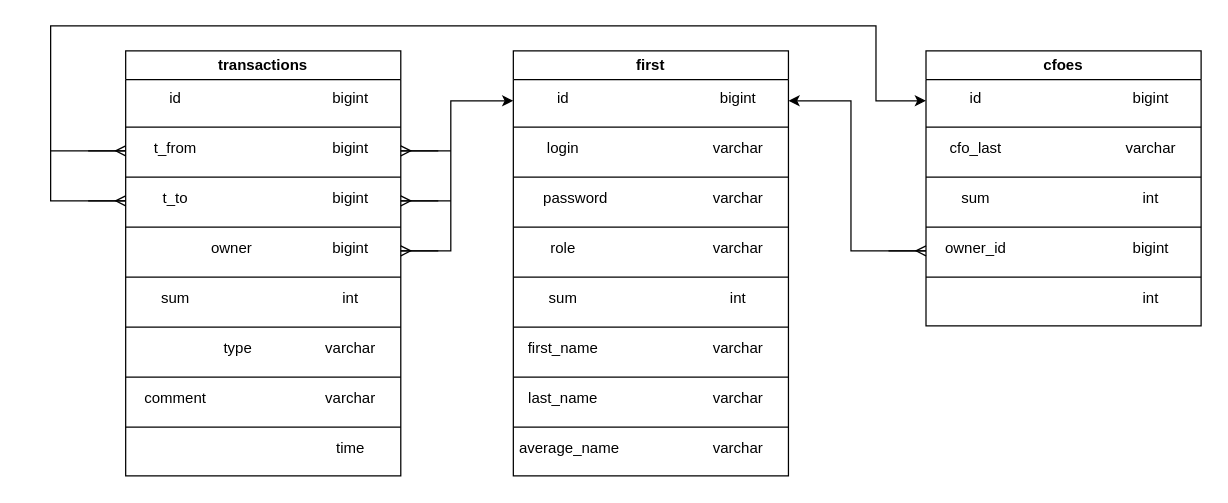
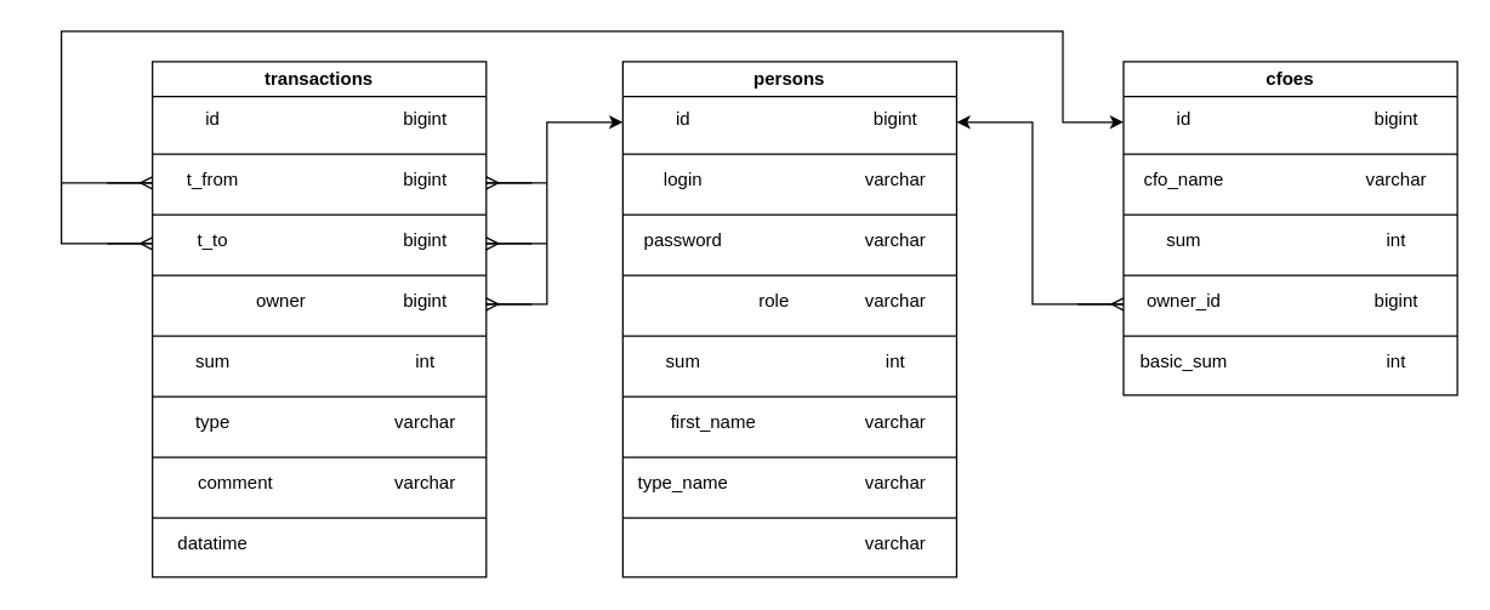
  <mxCell id="0" />
  <mxCell id="1" parent="0" />
  <mxCell id="2" value="transactions" style="swimlane;whiteSpace=wrap;html=1;" vertex="1" parent="1"><mxGeometry x="100" y="40" width="220" height="340" as="geometry" /></mxCell>
  <mxCell id="3" value="bigint&lt;div&gt;&lt;br/&gt;&lt;/div&gt;" style="text;html=1;align=center;verticalAlign=middle;whiteSpace=wrap;rounded=0;" vertex="1" parent="2"><mxGeometry x="150" y="30" width="60" height="30" as="geometry" /></mxCell>
  <mxCell id="4" value="id&lt;div&gt;&lt;br&gt;&lt;/div&gt;" style="text;html=1;align=center;verticalAlign=middle;whiteSpace=wrap;rounded=0;" vertex="1" parent="2"><mxGeometry x="10" y="30" width="60" height="30" as="geometry" /></mxCell>
  <mxCell id="5" value="bigint&lt;div&gt;&lt;br/&gt;&lt;/div&gt;" style="text;html=1;align=center;verticalAlign=middle;whiteSpace=wrap;rounded=0;" vertex="1" parent="2"><mxGeometry x="150" y="70" width="60" height="30" as="geometry" /></mxCell>
  <mxCell id="6" value="t_from&lt;br&gt;&lt;div&gt;&lt;br&gt;&lt;/div&gt;" style="text;html=1;align=center;verticalAlign=middle;whiteSpace=wrap;rounded=0;" vertex="1" parent="2"><mxGeometry x="10" y="70" width="60" height="30" as="geometry" /></mxCell>
  <mxCell id="7" value="" style="endArrow=none;html=1;rounded=0;" edge="1" parent="2"><mxGeometry width="50" height="50" relative="1" as="geometry"><mxPoint y="101" as="sourcePoint" /><mxPoint x="220" y="101" as="targetPoint" /></mxGeometry></mxCell>
  <mxCell id="8" value="bigint&lt;div&gt;&lt;br/&gt;&lt;/div&gt;" style="text;html=1;align=center;verticalAlign=middle;whiteSpace=wrap;rounded=0;" vertex="1" parent="2"><mxGeometry x="150" y="110" width="60" height="30" as="geometry" /></mxCell>
  <mxCell id="9" value="t_to&lt;br&gt;&lt;div&gt;&lt;br&gt;&lt;/div&gt;" style="text;html=1;align=center;verticalAlign=middle;whiteSpace=wrap;rounded=0;" vertex="1" parent="2"><mxGeometry x="10" y="110" width="60" height="30" as="geometry" /></mxCell>
  <mxCell id="10" value="" style="endArrow=none;html=1;rounded=0;" edge="1" parent="2"><mxGeometry width="50" height="50" relative="1" as="geometry"><mxPoint y="141" as="sourcePoint" /><mxPoint x="220" y="141" as="targetPoint" /></mxGeometry></mxCell>
  <mxCell id="11" value="bigint&lt;div&gt;&lt;br/&gt;&lt;/div&gt;" style="text;html=1;align=center;verticalAlign=middle;whiteSpace=wrap;rounded=0;" vertex="1" parent="2"><mxGeometry x="150" y="150" width="60" height="30" as="geometry" /></mxCell>
  <mxCell id="12" value="owner&lt;br&gt;&lt;div&gt;&lt;br&gt;&lt;/div&gt;" style="text;html=1;align=center;verticalAlign=middle;whiteSpace=wrap;rounded=0;" vertex="1" parent="2"><mxGeometry x="55" y="150" width="60" height="30" as="geometry" /></mxCell>
  <mxCell id="13" value="" style="endArrow=none;html=1;rounded=0;" edge="1" parent="2"><mxGeometry width="50" height="50" relative="1" as="geometry"><mxPoint y="181" as="sourcePoint" /><mxPoint x="220" y="181" as="targetPoint" /></mxGeometry></mxCell>
  <mxCell id="14" value="int&lt;div&gt;&lt;br&gt;&lt;/div&gt;" style="text;html=1;align=center;verticalAlign=middle;whiteSpace=wrap;rounded=0;" vertex="1" parent="2"><mxGeometry x="150" y="190" width="60" height="30" as="geometry" /></mxCell>
  <mxCell id="15" value="sum&lt;br&gt;&lt;div&gt;&lt;br&gt;&lt;/div&gt;" style="text;html=1;align=center;verticalAlign=middle;whiteSpace=wrap;rounded=0;" vertex="1" parent="2"><mxGeometry x="10" y="190" width="60" height="30" as="geometry" /></mxCell>
  <mxCell id="16" value="" style="endArrow=none;html=1;rounded=0;" edge="1" parent="2"><mxGeometry width="50" height="50" relative="1" as="geometry"><mxPoint y="221" as="sourcePoint" /><mxPoint x="220" y="221" as="targetPoint" /></mxGeometry></mxCell>
  <mxCell id="17" value="varchar&lt;br&gt;&lt;div&gt;&lt;br&gt;&lt;/div&gt;" style="text;html=1;align=center;verticalAlign=middle;whiteSpace=wrap;rounded=0;" vertex="1" parent="2"><mxGeometry x="150" y="230" width="60" height="30" as="geometry" /></mxCell>
- <mxCell id="18" value="type&lt;br&gt;&lt;div&gt;&lt;br&gt;&lt;/div&gt;" style="text;html=1;align=center;verticalAlign=middle;whiteSpace=wrap;rounded=0;" vertex="1" parent="2"><mxGeometry x="60" y="230" width="60" height="30" as="geometry" /></mxCell>
+ <mxCell id="18" value="type&lt;br&gt;&lt;div&gt;&lt;br&gt;&lt;/div&gt;" style="text;html=1;align=center;verticalAlign=middle;whiteSpace=wrap;rounded=0;" vertex="1" parent="2"><mxGeometry x="10" y="230" width="60" height="30" as="geometry" /></mxCell>
  <mxCell id="19" value="" style="endArrow=none;html=1;rounded=0;" edge="1" parent="2"><mxGeometry width="50" height="50" relative="1" as="geometry"><mxPoint y="261" as="sourcePoint" /><mxPoint x="220" y="261" as="targetPoint" /></mxGeometry></mxCell>
- <mxCell id="20" value="comment&lt;br&gt;&lt;div&gt;&lt;br&gt;&lt;/div&gt;" style="text;html=1;align=center;verticalAlign=middle;whiteSpace=wrap;rounded=0;" vertex="1" parent="2"><mxGeometry x="10" y="270" width="60" height="30" as="geometry" /></mxCell>
+ <mxCell id="20" value="comment&lt;br&gt;&lt;div&gt;&lt;br&gt;&lt;/div&gt;" style="text;html=1;align=center;verticalAlign=middle;whiteSpace=wrap;rounded=0;" vertex="1" parent="2"><mxGeometry x="25" y="270" width="60" height="30" as="geometry" /></mxCell>
  <mxCell id="21" value="" style="endArrow=none;html=1;rounded=0;" edge="1" parent="2"><mxGeometry width="50" height="50" relative="1" as="geometry"><mxPoint y="301" as="sourcePoint" /><mxPoint x="220" y="301" as="targetPoint" /></mxGeometry></mxCell>
- <mxCell id="22" value="time&lt;div&gt;&lt;br&gt;&lt;/div&gt;" style="text;html=1;align=center;verticalAlign=middle;whiteSpace=wrap;rounded=0;" vertex="1" parent="2"><mxGeometry x="150" y="310" width="60" height="30" as="geometry" /></mxCell>
+ <mxCell id="23" value="datatime&lt;br&gt;&lt;div&gt;&lt;br&gt;&lt;/div&gt;" style="text;html=1;align=center;verticalAlign=middle;whiteSpace=wrap;rounded=0;" vertex="1" parent="2"><mxGeometry x="10" y="310" width="60" height="30" as="geometry" /></mxCell>
  <mxCell id="24" value="varchar&lt;br&gt;&lt;div&gt;&lt;br&gt;&lt;/div&gt;" style="text;html=1;align=center;verticalAlign=middle;whiteSpace=wrap;rounded=0;" vertex="1" parent="2"><mxGeometry x="150" y="270" width="60" height="30" as="geometry" /></mxCell>
  <mxCell id="25" value="" style="endArrow=none;html=1;rounded=0;" edge="1" parent="1"><mxGeometry width="50" height="50" relative="1" as="geometry"><mxPoint x="100" y="101" as="sourcePoint" /><mxPoint x="320" y="101" as="targetPoint" /></mxGeometry></mxCell>
- <mxCell id="26" value="first" style="swimlane;whiteSpace=wrap;html=1;" vertex="1" parent="1"><mxGeometry x="410" y="40" width="220" height="340" as="geometry" /></mxCell>
+ <mxCell id="26" value="persons" style="swimlane;whiteSpace=wrap;html=1;" vertex="1" parent="1"><mxGeometry x="410" y="40" width="220" height="340" as="geometry" /></mxCell>
  <mxCell id="27" value="bigint&lt;div&gt;&lt;br/&gt;&lt;/div&gt;" style="text;html=1;align=center;verticalAlign=middle;whiteSpace=wrap;rounded=0;" vertex="1" parent="26"><mxGeometry x="150" y="30" width="60" height="30" as="geometry" /></mxCell>
  <mxCell id="28" value="id&lt;div&gt;&lt;br&gt;&lt;/div&gt;" style="text;html=1;align=center;verticalAlign=middle;whiteSpace=wrap;rounded=0;" vertex="1" parent="26"><mxGeometry x="10" y="30" width="60" height="30" as="geometry" /></mxCell>
  <mxCell id="29" value="login&lt;br&gt;&lt;div&gt;&lt;br&gt;&lt;/div&gt;" style="text;html=1;align=center;verticalAlign=middle;whiteSpace=wrap;rounded=0;" vertex="1" parent="26"><mxGeometry x="10" y="70" width="60" height="30" as="geometry" /></mxCell>
  <mxCell id="30" value="" style="endArrow=none;html=1;rounded=0;" edge="1" parent="26"><mxGeometry width="50" height="50" relative="1" as="geometry"><mxPoint y="101" as="sourcePoint" /><mxPoint x="220" y="101" as="targetPoint" /></mxGeometry></mxCell>
- <mxCell id="31" value="password&lt;br&gt;&lt;div&gt;&lt;br&gt;&lt;/div&gt;" style="text;html=1;align=center;verticalAlign=middle;whiteSpace=wrap;rounded=0;" vertex="1" parent="26"><mxGeometry x="20" y="110" width="60" height="30" as="geometry" /></mxCell>
+ <mxCell id="31" value="password&lt;br&gt;&lt;div&gt;&lt;br&gt;&lt;/div&gt;" style="text;html=1;align=center;verticalAlign=middle;whiteSpace=wrap;rounded=0;" vertex="1" parent="26"><mxGeometry x="10" y="110" width="60" height="30" as="geometry" /></mxCell>
  <mxCell id="32" value="" style="endArrow=none;html=1;rounded=0;" edge="1" parent="26"><mxGeometry width="50" height="50" relative="1" as="geometry"><mxPoint y="141" as="sourcePoint" /><mxPoint x="220" y="141" as="targetPoint" /></mxGeometry></mxCell>
- <mxCell id="33" value="role&lt;br&gt;&lt;div&gt;&lt;br&gt;&lt;/div&gt;" style="text;html=1;align=center;verticalAlign=middle;whiteSpace=wrap;rounded=0;" vertex="1" parent="26"><mxGeometry x="10" y="150" width="60" height="30" as="geometry" /></mxCell>
+ <mxCell id="33" value="role&lt;br&gt;&lt;div&gt;&lt;br&gt;&lt;/div&gt;" style="text;html=1;align=center;verticalAlign=middle;whiteSpace=wrap;rounded=0;" vertex="1" parent="26"><mxGeometry x="70" y="150" width="60" height="30" as="geometry" /></mxCell>
  <mxCell id="34" value="" style="endArrow=none;html=1;rounded=0;" edge="1" parent="26"><mxGeometry width="50" height="50" relative="1" as="geometry"><mxPoint y="181" as="sourcePoint" /><mxPoint x="220" y="181" as="targetPoint" /></mxGeometry></mxCell>
  <mxCell id="35" value="int&lt;div&gt;&lt;br&gt;&lt;/div&gt;" style="text;html=1;align=center;verticalAlign=middle;whiteSpace=wrap;rounded=0;" vertex="1" parent="26"><mxGeometry x="150" y="190" width="60" height="30" as="geometry" /></mxCell>
  <mxCell id="36" value="sum&lt;br&gt;&lt;div&gt;&lt;br&gt;&lt;/div&gt;" style="text;html=1;align=center;verticalAlign=middle;whiteSpace=wrap;rounded=0;" vertex="1" parent="26"><mxGeometry x="10" y="190" width="60" height="30" as="geometry" /></mxCell>
  <mxCell id="37" value="" style="endArrow=none;html=1;rounded=0;" edge="1" parent="26"><mxGeometry width="50" height="50" relative="1" as="geometry"><mxPoint y="221" as="sourcePoint" /><mxPoint x="220" y="221" as="targetPoint" /></mxGeometry></mxCell>
  <mxCell id="38" value="varchar&lt;br&gt;&lt;div&gt;&lt;br&gt;&lt;/div&gt;" style="text;html=1;align=center;verticalAlign=middle;whiteSpace=wrap;rounded=0;" vertex="1" parent="26"><mxGeometry x="150" y="70" width="60" height="30" as="geometry" /></mxCell>
- <mxCell id="39" value="first_name&lt;br&gt;&lt;div&gt;&lt;br&gt;&lt;/div&gt;" style="text;html=1;align=center;verticalAlign=middle;whiteSpace=wrap;rounded=0;" vertex="1" parent="26"><mxGeometry x="10" y="230" width="60" height="30" as="geometry" /></mxCell>
+ <mxCell id="39" value="first_name&lt;br&gt;&lt;div&gt;&lt;br&gt;&lt;/div&gt;" style="text;html=1;align=center;verticalAlign=middle;whiteSpace=wrap;rounded=0;" vertex="1" parent="26"><mxGeometry x="30" y="230" width="60" height="30" as="geometry" /></mxCell>
  <mxCell id="40" value="" style="endArrow=none;html=1;rounded=0;" edge="1" parent="26"><mxGeometry width="50" height="50" relative="1" as="geometry"><mxPoint y="261" as="sourcePoint" /><mxPoint x="220" y="261" as="targetPoint" /></mxGeometry></mxCell>
- <mxCell id="41" value="last_name&lt;br&gt;&lt;div&gt;&lt;br&gt;&lt;/div&gt;" style="text;html=1;align=center;verticalAlign=middle;whiteSpace=wrap;rounded=0;" vertex="1" parent="26"><mxGeometry x="10" y="270" width="60" height="30" as="geometry" /></mxCell>
+ <mxCell id="41" value="type_name&lt;br&gt;&lt;div&gt;&lt;br&gt;&lt;/div&gt;" style="text;html=1;align=center;verticalAlign=middle;whiteSpace=wrap;rounded=0;" vertex="1" parent="26"><mxGeometry x="10" y="270" width="60" height="30" as="geometry" /></mxCell>
  <mxCell id="42" value="" style="endArrow=none;html=1;rounded=0;" edge="1" parent="26"><mxGeometry width="50" height="50" relative="1" as="geometry"><mxPoint y="301" as="sourcePoint" /><mxPoint x="220" y="301" as="targetPoint" /></mxGeometry></mxCell>
- <mxCell id="43" value="average_name&lt;br&gt;&lt;div&gt;&lt;br&gt;&lt;/div&gt;" style="text;html=1;align=center;verticalAlign=middle;whiteSpace=wrap;rounded=0;" vertex="1" parent="26"><mxGeometry x="15" y="310" width="60" height="30" as="geometry" /></mxCell>
  <mxCell id="44" value="varchar&lt;br&gt;&lt;div&gt;&lt;br&gt;&lt;/div&gt;" style="text;html=1;align=center;verticalAlign=middle;whiteSpace=wrap;rounded=0;" vertex="1" parent="26"><mxGeometry x="150" y="270" width="60" height="30" as="geometry" /></mxCell>
  <mxCell id="45" value="varchar&lt;br&gt;&lt;div&gt;&lt;br&gt;&lt;/div&gt;" style="text;html=1;align=center;verticalAlign=middle;whiteSpace=wrap;rounded=0;" vertex="1" parent="26"><mxGeometry x="150" y="110" width="60" height="30" as="geometry" /></mxCell>
  <mxCell id="46" value="varchar&lt;br&gt;&lt;div&gt;&lt;br&gt;&lt;/div&gt;" style="text;html=1;align=center;verticalAlign=middle;whiteSpace=wrap;rounded=0;" vertex="1" parent="26"><mxGeometry x="150" y="150" width="60" height="30" as="geometry" /></mxCell>
  <mxCell id="47" value="varchar&lt;br&gt;&lt;div&gt;&lt;br&gt;&lt;/div&gt;" style="text;html=1;align=center;verticalAlign=middle;whiteSpace=wrap;rounded=0;" vertex="1" parent="26"><mxGeometry x="150" y="230" width="60" height="30" as="geometry" /></mxCell>
  <mxCell id="48" value="varchar&lt;br&gt;&lt;div&gt;&lt;br&gt;&lt;/div&gt;" style="text;html=1;align=center;verticalAlign=middle;whiteSpace=wrap;rounded=0;" vertex="1" parent="26"><mxGeometry x="150" y="310" width="60" height="30" as="geometry" /></mxCell>
  <mxCell id="49" value="" style="endArrow=none;html=1;rounded=0;" edge="1" parent="1"><mxGeometry width="50" height="50" relative="1" as="geometry"><mxPoint x="410" y="101" as="sourcePoint" /><mxPoint x="630" y="101" as="targetPoint" /></mxGeometry></mxCell>
  <mxCell id="50" value="cfoes" style="swimlane;whiteSpace=wrap;html=1;" vertex="1" parent="1"><mxGeometry x="740" y="40" width="220" height="220" as="geometry" /></mxCell>
  <mxCell id="51" value="bigint&lt;div&gt;&lt;br/&gt;&lt;/div&gt;" style="text;html=1;align=center;verticalAlign=middle;whiteSpace=wrap;rounded=0;" vertex="1" parent="50"><mxGeometry x="150" y="30" width="60" height="30" as="geometry" /></mxCell>
  <mxCell id="52" value="id&lt;div&gt;&lt;br&gt;&lt;/div&gt;" style="text;html=1;align=center;verticalAlign=middle;whiteSpace=wrap;rounded=0;" vertex="1" parent="50"><mxGeometry x="10" y="30" width="60" height="30" as="geometry" /></mxCell>
- <mxCell id="53" value="cfo_last&lt;br&gt;&lt;div&gt;&lt;br&gt;&lt;/div&gt;" style="text;html=1;align=center;verticalAlign=middle;whiteSpace=wrap;rounded=0;" vertex="1" parent="50"><mxGeometry x="10" y="70" width="60" height="30" as="geometry" /></mxCell>
+ <mxCell id="53" value="cfo_name&lt;br&gt;&lt;div&gt;&lt;br&gt;&lt;/div&gt;" style="text;html=1;align=center;verticalAlign=middle;whiteSpace=wrap;rounded=0;" vertex="1" parent="50"><mxGeometry x="10" y="70" width="60" height="30" as="geometry" /></mxCell>
  <mxCell id="54" value="" style="endArrow=none;html=1;rounded=0;" edge="1" parent="50"><mxGeometry width="50" height="50" relative="1" as="geometry"><mxPoint y="101" as="sourcePoint" /><mxPoint x="220" y="101" as="targetPoint" /></mxGeometry></mxCell>
  <mxCell id="55" value="" style="endArrow=none;html=1;rounded=0;" edge="1" parent="50"><mxGeometry width="50" height="50" relative="1" as="geometry"><mxPoint y="141" as="sourcePoint" /><mxPoint x="220" y="141" as="targetPoint" /></mxGeometry></mxCell>
  <mxCell id="56" value="owner_id&lt;br&gt;&lt;div&gt;&lt;br&gt;&lt;/div&gt;" style="text;html=1;align=center;verticalAlign=middle;whiteSpace=wrap;rounded=0;" vertex="1" parent="50"><mxGeometry x="10" y="150" width="60" height="30" as="geometry" /></mxCell>
  <mxCell id="57" value="" style="endArrow=none;html=1;rounded=0;" edge="1" parent="50"><mxGeometry width="50" height="50" relative="1" as="geometry"><mxPoint y="181" as="sourcePoint" /><mxPoint x="220" y="181" as="targetPoint" /></mxGeometry></mxCell>
  <mxCell id="58" value="int&lt;div&gt;&lt;br&gt;&lt;/div&gt;" style="text;html=1;align=center;verticalAlign=middle;whiteSpace=wrap;rounded=0;" vertex="1" parent="50"><mxGeometry x="150" y="110" width="60" height="30" as="geometry" /></mxCell>
  <mxCell id="59" value="sum&lt;br&gt;&lt;div&gt;&lt;br&gt;&lt;/div&gt;" style="text;html=1;align=center;verticalAlign=middle;whiteSpace=wrap;rounded=0;" vertex="1" parent="50"><mxGeometry x="10" y="110" width="60" height="30" as="geometry" /></mxCell>
  <mxCell id="60" value="varchar&lt;br&gt;&lt;div&gt;&lt;br&gt;&lt;/div&gt;" style="text;html=1;align=center;verticalAlign=middle;whiteSpace=wrap;rounded=0;" vertex="1" parent="50"><mxGeometry x="150" y="70" width="60" height="30" as="geometry" /></mxCell>
  <mxCell id="61" value="int&lt;div&gt;&lt;br&gt;&lt;/div&gt;" style="text;html=1;align=center;verticalAlign=middle;whiteSpace=wrap;rounded=0;" vertex="1" parent="50"><mxGeometry x="150" y="190" width="60" height="30" as="geometry" /></mxCell>
+ <mxCell id="62" value="basic_sum&lt;br&gt;&lt;div&gt;&lt;br&gt;&lt;/div&gt;" style="text;html=1;align=center;verticalAlign=middle;whiteSpace=wrap;rounded=0;" vertex="1" parent="50"><mxGeometry x="10" y="190" width="60" height="30" as="geometry" /></mxCell>
  <mxCell id="63" value="bigint&lt;div&gt;&lt;br/&gt;&lt;/div&gt;" style="text;html=1;align=center;verticalAlign=middle;whiteSpace=wrap;rounded=0;" vertex="1" parent="50"><mxGeometry x="150" y="150" width="60" height="30" as="geometry" /></mxCell>
  <mxCell id="64" value="" style="endArrow=none;html=1;rounded=0;" edge="1" parent="1"><mxGeometry width="50" height="50" relative="1" as="geometry"><mxPoint x="740" y="101" as="sourcePoint" /><mxPoint x="960" y="101" as="targetPoint" /></mxGeometry></mxCell>
  <mxCell id="65" value="" style="endArrow=classic;html=1;rounded=0;" edge="1" parent="1"><mxGeometry width="50" height="50" relative="1" as="geometry"><mxPoint x="740" y="200" as="sourcePoint" /><mxPoint x="630" y="80" as="targetPoint" /><Array as="points"><mxPoint x="680" y="200" /><mxPoint x="680" y="80" /></Array></mxGeometry></mxCell>
  <mxCell id="66" value="" style="endArrow=classic;html=1;rounded=0;" edge="1" parent="1"><mxGeometry width="50" height="50" relative="1" as="geometry"><mxPoint x="320" y="200" as="sourcePoint" /><mxPoint x="410" y="80" as="targetPoint" /><Array as="points"><mxPoint x="360" y="200" /><mxPoint x="360" y="80" /></Array></mxGeometry></mxCell>
  <mxCell id="67" value="" style="endArrow=none;html=1;rounded=0;" edge="1" parent="1"><mxGeometry width="50" height="50" relative="1" as="geometry"><mxPoint x="320" y="120" as="sourcePoint" /><mxPoint x="360" y="120" as="targetPoint" /></mxGeometry></mxCell>
  <mxCell id="68" value="" style="endArrow=none;html=1;rounded=0;" edge="1" parent="1"><mxGeometry width="50" height="50" relative="1" as="geometry"><mxPoint x="320" y="160" as="sourcePoint" /><mxPoint x="360" y="160" as="targetPoint" /></mxGeometry></mxCell>
  <mxCell id="69" value="" style="endArrow=classic;html=1;rounded=0;" edge="1" parent="1"><mxGeometry width="50" height="50" relative="1" as="geometry"><mxPoint x="100" y="160" as="sourcePoint" /><mxPoint x="740" y="80" as="targetPoint" /><Array as="points"><mxPoint x="40" y="160" /><mxPoint x="40" y="20" /><mxPoint x="700" y="20" /><mxPoint x="700" y="80" /></Array></mxGeometry></mxCell>
  <mxCell id="70" value="" style="endArrow=none;html=1;rounded=0;" edge="1" parent="1"><mxGeometry width="50" height="50" relative="1" as="geometry"><mxPoint x="40" y="120" as="sourcePoint" /><mxPoint x="100" y="120" as="targetPoint" /></mxGeometry></mxCell>
  <mxCell id="71" value="" style="edgeStyle=entityRelationEdgeStyle;fontSize=12;html=1;endArrow=ERmany;rounded=0;" edge="1" parent="1"><mxGeometry width="100" height="100" relative="1" as="geometry"><mxPoint x="710" y="200" as="sourcePoint" /><mxPoint x="740" y="200" as="targetPoint" /><Array as="points"><mxPoint x="660" y="290" /></Array></mxGeometry></mxCell>
  <mxCell id="72" value="" style="edgeStyle=entityRelationEdgeStyle;fontSize=12;html=1;endArrow=ERmany;rounded=0;" edge="1" parent="1"><mxGeometry width="100" height="100" relative="1" as="geometry"><mxPoint x="70" y="120" as="sourcePoint" /><mxPoint x="100" y="120" as="targetPoint" /><Array as="points"><mxPoint x="20" y="210" /></Array></mxGeometry></mxCell>
  <mxCell id="73" value="" style="edgeStyle=entityRelationEdgeStyle;fontSize=12;html=1;endArrow=ERmany;rounded=0;" edge="1" parent="1"><mxGeometry width="100" height="100" relative="1" as="geometry"><mxPoint x="70" y="160" as="sourcePoint" /><mxPoint x="100" y="160" as="targetPoint" /><Array as="points"><mxPoint x="20" y="250" /></Array></mxGeometry></mxCell>
  <mxCell id="74" value="" style="edgeStyle=entityRelationEdgeStyle;fontSize=12;html=1;endArrow=none;rounded=0;startArrow=ERmany;startFill=0;endFill=0;" edge="1" parent="1"><mxGeometry width="100" height="100" relative="1" as="geometry"><mxPoint x="320" y="200" as="sourcePoint" /><mxPoint x="350" y="200" as="targetPoint" /><Array as="points"><mxPoint x="390" y="150" /><mxPoint x="440" y="110" /><mxPoint x="250" y="150" /></Array></mxGeometry></mxCell>
  <mxCell id="75" value="" style="edgeStyle=entityRelationEdgeStyle;fontSize=12;html=1;endArrow=none;rounded=0;startArrow=ERmany;startFill=0;endFill=0;" edge="1" parent="1"><mxGeometry width="100" height="100" relative="1" as="geometry"><mxPoint x="320" y="160" as="sourcePoint" /><mxPoint x="350" y="160" as="targetPoint" /><Array as="points"><mxPoint x="390" y="110" /><mxPoint x="440" y="70" /><mxPoint x="250" y="110" /></Array></mxGeometry></mxCell>
  <mxCell id="76" value="" style="edgeStyle=entityRelationEdgeStyle;fontSize=12;html=1;endArrow=none;rounded=0;startArrow=ERmany;startFill=0;endFill=0;" edge="1" parent="1"><mxGeometry width="100" height="100" relative="1" as="geometry"><mxPoint x="320" y="120" as="sourcePoint" /><mxPoint x="350" y="120" as="targetPoint" /><Array as="points"><mxPoint x="390" y="70" /><mxPoint x="440" y="30" /><mxPoint x="250" y="70" /></Array></mxGeometry></mxCell>
